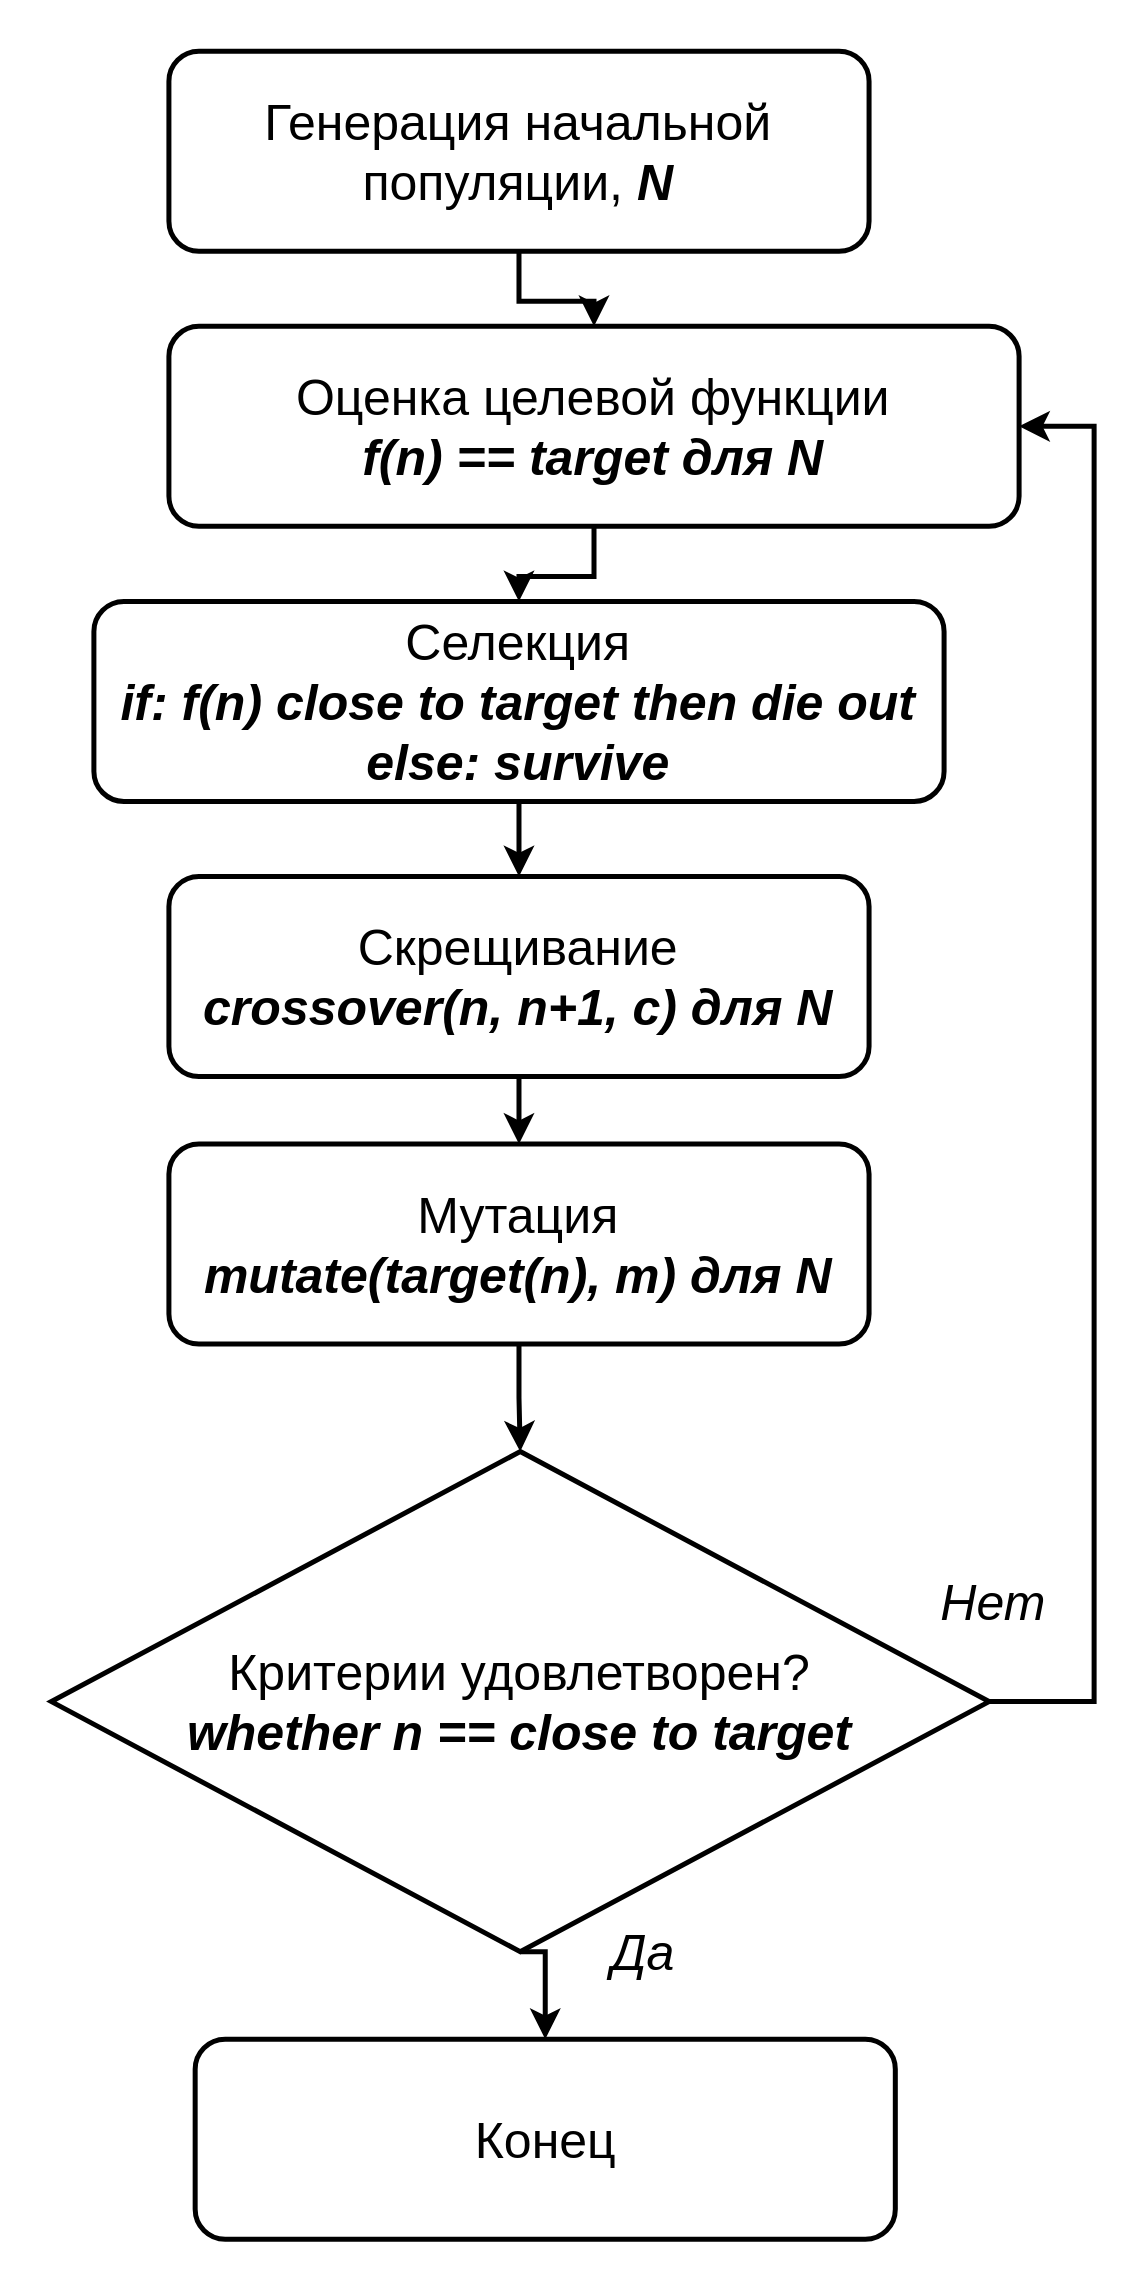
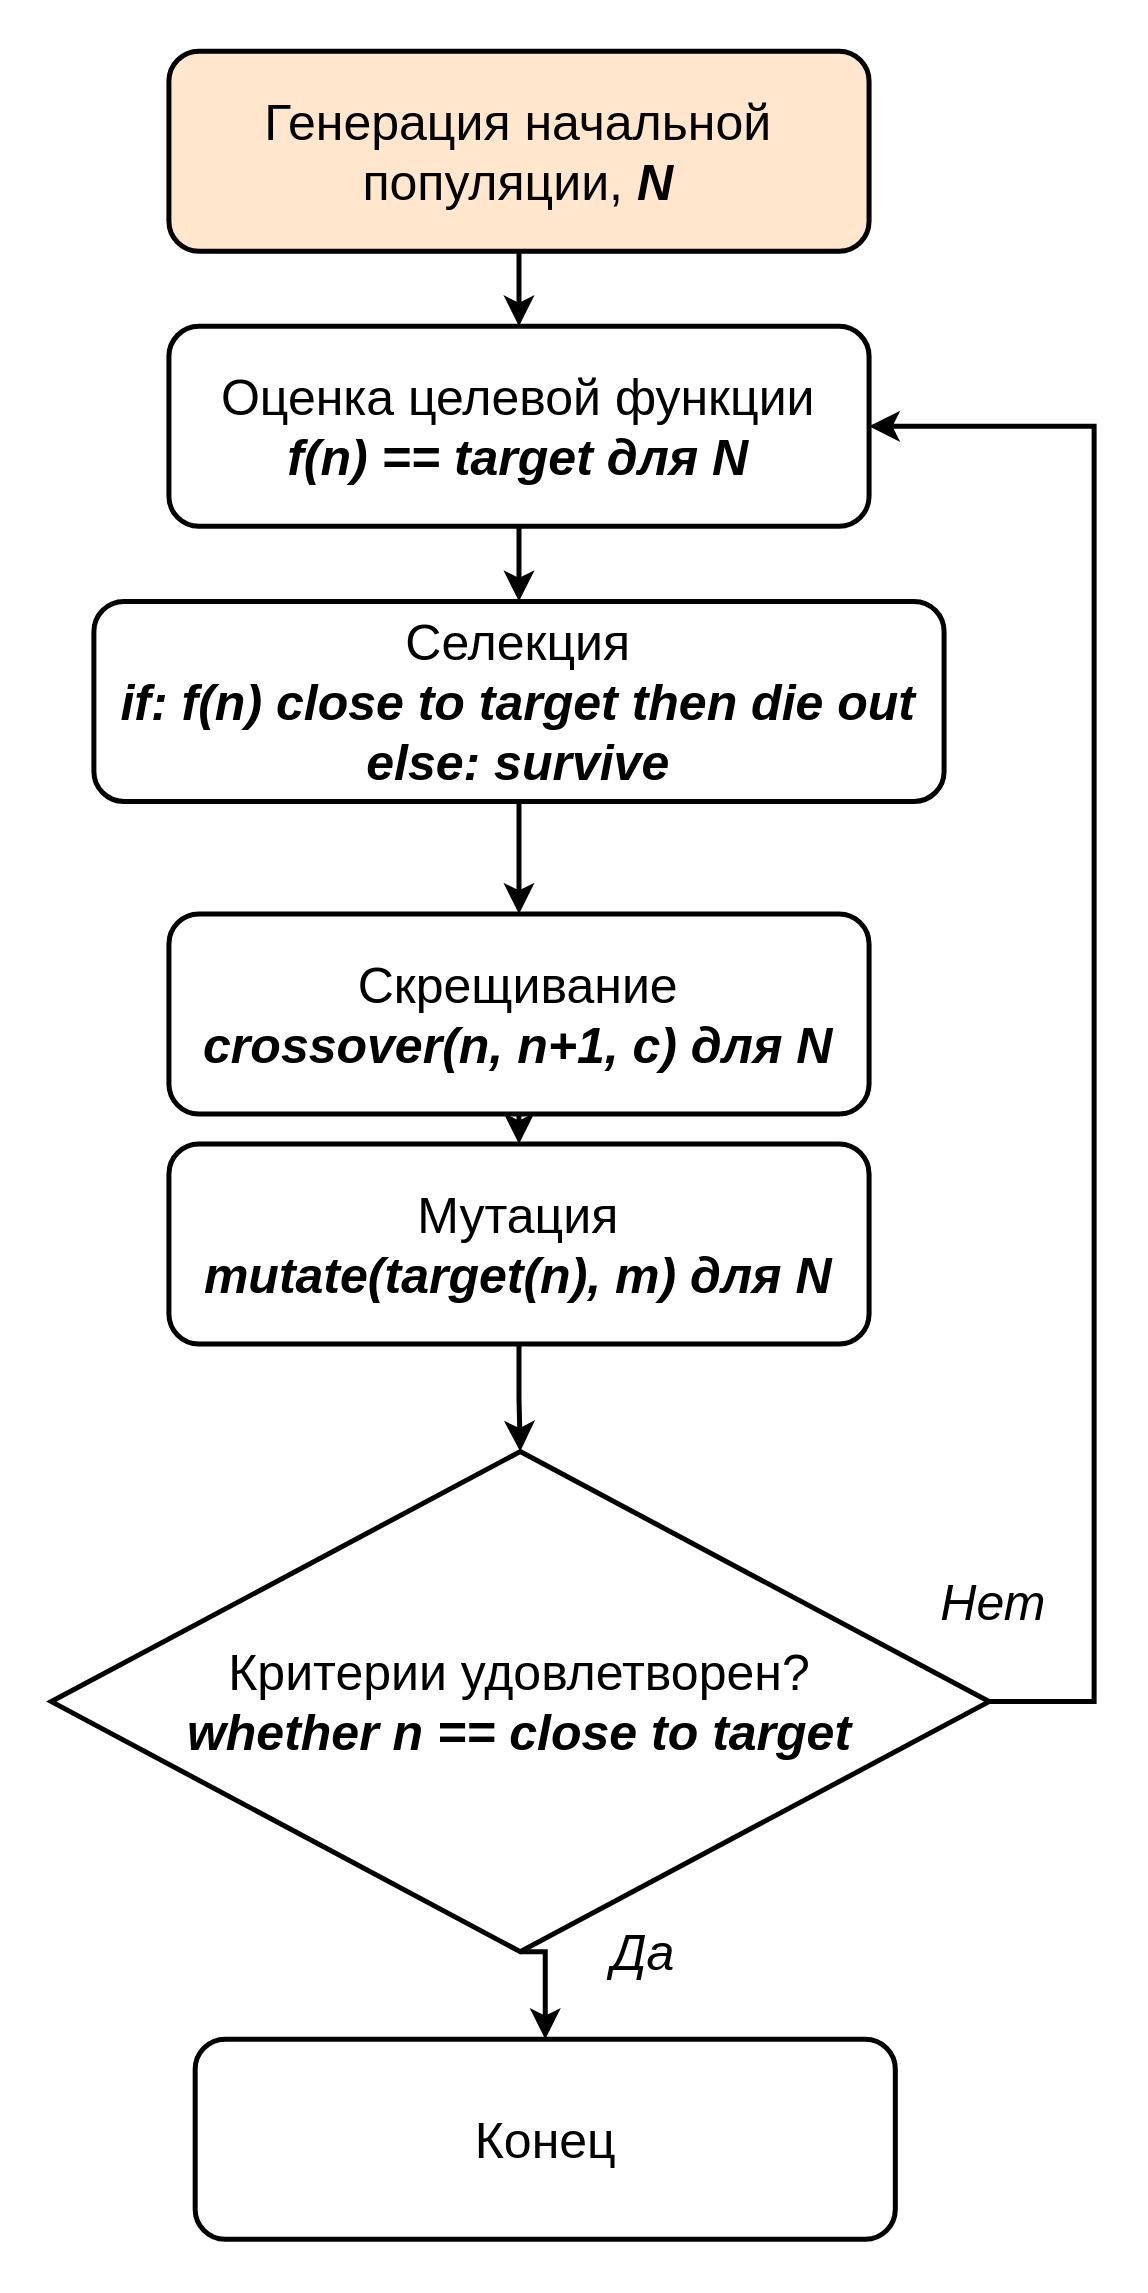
  <mxCell id="0" />
  <mxCell id="1" parent="0" />
  <mxCell id="2" style="edgeStyle=orthogonalEdgeStyle;rounded=0;orthogonalLoop=1;jettySize=auto;html=1;exitX=0.5;exitY=1;exitDx=0;exitDy=0;entryX=0.5;entryY=0;entryDx=0;entryDy=0;strokeWidth=2;" parent="1" source="3" target="5" edge="1"><mxGeometry relative="1" as="geometry" /></mxCell>
- <mxCell id="3" value="&lt;span style=&quot;font-size: 20px&quot;&gt;Генерация начальной популяции, &lt;b&gt;&lt;i&gt;N&lt;/i&gt;&lt;/b&gt;&lt;/span&gt;" style="rounded=1;whiteSpace=wrap;html=1;strokeWidth=2;" parent="1" vertex="1"><mxGeometry x="67" y="20" width="280" height="80" as="geometry" /></mxCell>
+ <mxCell id="3" value="&lt;span style=&quot;font-size: 20px&quot;&gt;Генерация начальной популяции, &lt;b&gt;&lt;i&gt;N&lt;/i&gt;&lt;/b&gt;&lt;/span&gt;" style="rounded=1;whiteSpace=wrap;html=1;strokeWidth=2;fillColor=#ffe6cc;" parent="1" vertex="1"><mxGeometry x="67" y="20" width="280" height="80" as="geometry" /></mxCell>
  <mxCell id="4" style="edgeStyle=orthogonalEdgeStyle;rounded=0;orthogonalLoop=1;jettySize=auto;html=1;exitX=0.5;exitY=1;exitDx=0;exitDy=0;entryX=0.5;entryY=0;entryDx=0;entryDy=0;strokeWidth=2;" parent="1" source="5" target="7" edge="1"><mxGeometry relative="1" as="geometry" /></mxCell>
- <mxCell id="5" value="&lt;span style=&quot;font-size: 20px&quot;&gt;Оценка целевой функции&lt;br&gt;&lt;b&gt;&lt;i&gt;f(n) == target для N&lt;/i&gt;&lt;/b&gt;&lt;br&gt;&lt;/span&gt;" style="rounded=1;whiteSpace=wrap;html=1;strokeWidth=2;" parent="1" vertex="1"><mxGeometry x="67" y="130" width="340" height="80" as="geometry" /></mxCell>
+ <mxCell id="5" value="&lt;span style=&quot;font-size: 20px&quot;&gt;Оценка целевой функции&lt;br&gt;&lt;b&gt;&lt;i&gt;f(n) == target для N&lt;/i&gt;&lt;/b&gt;&lt;br&gt;&lt;/span&gt;" style="rounded=1;whiteSpace=wrap;html=1;strokeWidth=2;" parent="1" vertex="1"><mxGeometry x="67" y="130" width="280" height="80" as="geometry" /></mxCell>
  <mxCell id="6" style="edgeStyle=orthogonalEdgeStyle;rounded=0;orthogonalLoop=1;jettySize=auto;html=1;exitX=0.5;exitY=1;exitDx=0;exitDy=0;entryX=0.5;entryY=0;entryDx=0;entryDy=0;strokeWidth=2;" parent="1" source="7" target="9" edge="1"><mxGeometry relative="1" as="geometry" /></mxCell>
  <mxCell id="7" value="&lt;span style=&quot;font-size: 20px&quot;&gt;Селекция&lt;br&gt;&lt;b&gt;&lt;i&gt;if: f(n) close to target then die out&lt;br&gt;else: survive&lt;/i&gt;&lt;/b&gt;&lt;br&gt;&lt;/span&gt;" style="rounded=1;whiteSpace=wrap;html=1;strokeWidth=2;" parent="1" vertex="1"><mxGeometry x="37" y="240" width="340" height="80" as="geometry" /></mxCell>
  <mxCell id="8" style="edgeStyle=orthogonalEdgeStyle;rounded=0;orthogonalLoop=1;jettySize=auto;html=1;exitX=0.5;exitY=1;exitDx=0;exitDy=0;entryX=0.5;entryY=0;entryDx=0;entryDy=0;strokeWidth=2;" parent="1" source="9" target="11" edge="1"><mxGeometry relative="1" as="geometry" /></mxCell>
- <mxCell id="9" value="&lt;span style=&quot;font-size: 20px&quot;&gt;Скрещивание&lt;br&gt;&lt;b&gt;&lt;i&gt;crossover(n, n+1, c) для N&lt;/i&gt;&lt;/b&gt;&lt;br&gt;&lt;/span&gt;" style="rounded=1;whiteSpace=wrap;html=1;strokeWidth=2;" parent="1" vertex="1"><mxGeometry x="67" y="350" width="280" height="80" as="geometry" /></mxCell>
+ <mxCell id="9" value="&lt;span style=&quot;font-size: 20px&quot;&gt;Скрещивание&lt;br&gt;&lt;b&gt;&lt;i&gt;crossover(n, n+1, c) для N&lt;/i&gt;&lt;/b&gt;&lt;br&gt;&lt;/span&gt;" style="rounded=1;whiteSpace=wrap;html=1;strokeWidth=2;" parent="1" vertex="1"><mxGeometry x="67" y="365" width="280" height="80" as="geometry" /></mxCell>
  <mxCell id="10" style="edgeStyle=orthogonalEdgeStyle;rounded=0;orthogonalLoop=1;jettySize=auto;html=1;exitX=0.5;exitY=1;exitDx=0;exitDy=0;entryX=0.5;entryY=0;entryDx=0;entryDy=0;strokeWidth=2;" parent="1" source="11" target="15" edge="1"><mxGeometry relative="1" as="geometry" /></mxCell>
  <mxCell id="11" value="&lt;span style=&quot;font-size: 20px&quot;&gt;Мутация&lt;br&gt;&lt;i&gt;&lt;b&gt;mutate(target(n), m) для N&lt;/b&gt;&lt;/i&gt;&lt;br&gt;&lt;/span&gt;" style="rounded=1;whiteSpace=wrap;html=1;strokeWidth=2;" parent="1" vertex="1"><mxGeometry x="67" y="457" width="280" height="80" as="geometry" /></mxCell>
  <mxCell id="12" value="&lt;span style=&quot;font-size: 20px&quot;&gt;Конец&lt;/span&gt;" style="rounded=1;whiteSpace=wrap;html=1;strokeWidth=2;" parent="1" vertex="1"><mxGeometry x="77.5" y="815" width="280" height="80" as="geometry" /></mxCell>
  <mxCell id="13" style="edgeStyle=orthogonalEdgeStyle;rounded=0;orthogonalLoop=1;jettySize=auto;html=1;exitX=0.5;exitY=1;exitDx=0;exitDy=0;entryX=0.5;entryY=0;entryDx=0;entryDy=0;strokeWidth=2;" parent="1" source="15" target="12" edge="1"><mxGeometry relative="1" as="geometry" /></mxCell>
  <mxCell id="14" style="edgeStyle=orthogonalEdgeStyle;rounded=0;orthogonalLoop=1;jettySize=auto;html=1;exitX=1;exitY=0.5;exitDx=0;exitDy=0;entryX=1;entryY=0.5;entryDx=0;entryDy=0;strokeWidth=2;" parent="1" source="15" target="5" edge="1"><mxGeometry relative="1" as="geometry"><Array as="points"><mxPoint x="437" y="680" /><mxPoint x="437" y="170" /></Array></mxGeometry></mxCell>
  <mxCell id="15" value="&lt;font style=&quot;font-size: 20px&quot;&gt;Критерии удовлетворен?&lt;br&gt;&lt;b&gt;&lt;i&gt;whether n == close to target&lt;/i&gt;&lt;/b&gt;&lt;br&gt;&lt;/font&gt;" style="rhombus;whiteSpace=wrap;html=1;strokeWidth=2;" parent="1" vertex="1"><mxGeometry x="20" y="580" width="375" height="200" as="geometry" /></mxCell>
  <mxCell id="16" value="&lt;font style=&quot;font-size: 20px&quot;&gt;&lt;i&gt;Да&lt;/i&gt;&lt;/font&gt;" style="text;html=1;strokeColor=none;fillColor=none;align=center;verticalAlign=middle;whiteSpace=wrap;rounded=0;" parent="1" vertex="1"><mxGeometry x="237" y="770" width="40" height="20" as="geometry" /></mxCell>
  <mxCell id="17" value="&lt;font style=&quot;font-size: 20px&quot;&gt;&lt;i&gt;Нет&lt;/i&gt;&lt;/font&gt;" style="text;html=1;strokeColor=none;fillColor=none;align=center;verticalAlign=middle;whiteSpace=wrap;rounded=0;" parent="1" vertex="1"><mxGeometry x="377" y="630" width="40" height="20" as="geometry" /></mxCell>
